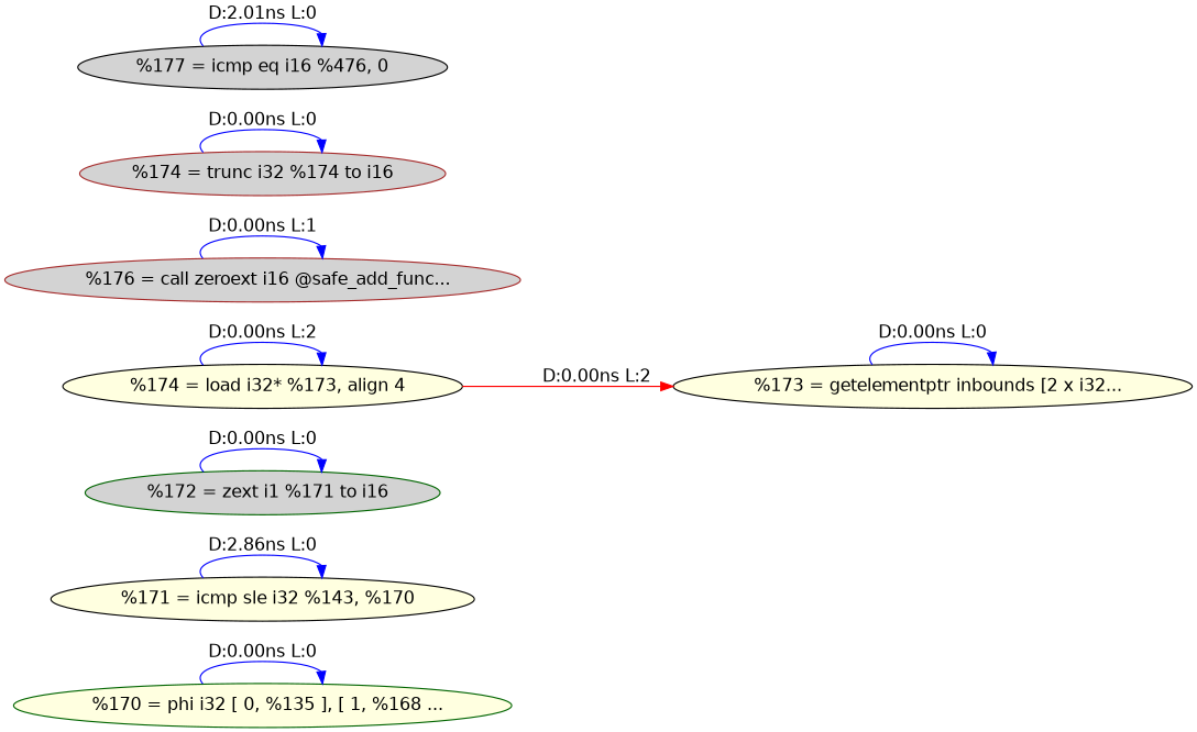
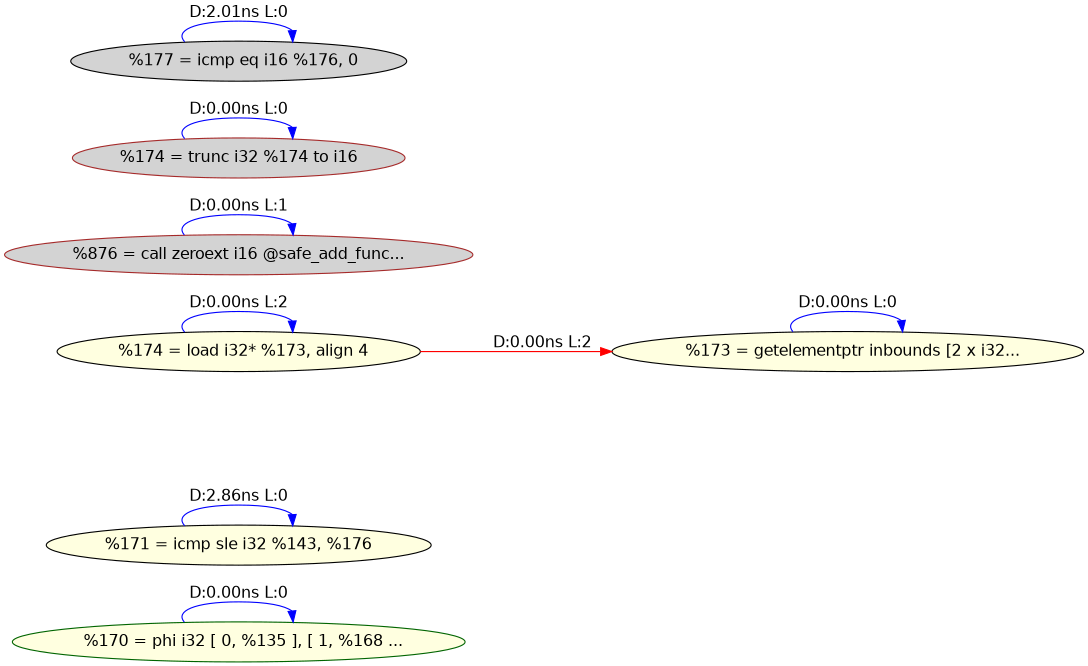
  digraph {
    fontname="DejaVu Sans"
    rankdir=LR
    node [color=black fillcolor=lightyellow fontname="DejaVu Sans" style=filled]
    edge [color=blue fontname="DejaVu Sans"]
    n1 [color=darkgreen label="  %170 = phi i32 [ 0, %135 ], [ 1, %168 ..."]
-   n2 [label="  %171 = icmp sle i32 %143, %170"]
-   n3 [color=darkgreen fillcolor=lightgrey label="  %172 = zext i1 %171 to i16"]
+   n2 [label="%171 = icmp sle i32 %143, %176"]
    n4 [label="  %173 = getelementptr inbounds [2 x i32..."]
    n5 [label="  %174 = load i32* %173, align 4"]
-   n6 [color=brown fillcolor=lightgrey label="  %176 = call zeroext i16 @safe_add_func..."]
+   n6 [color=brown fillcolor=lightgrey label="%876 = call zeroext i16 @safe_add_func..."]
    n7 [color=brown fillcolor=lightgrey label="%174 = trunc i32 %174 to i16"]
-   n8 [fillcolor=lightgrey label="%177 = icmp eq i16 %476, 0"]
+   n8 [fillcolor=lightgrey label="  %177 = icmp eq i16 %176, 0"]
    n1 -> n1 [label="D:0.00ns L:0"]
    n2 -> n2 [label="D:2.86ns L:0"]
-   n3 -> n3 [label="D:0.00ns L:0"]
    n4 -> n4 [label="D:0.00ns L:0"]
    n5 -> n4 [color=red label="D:0.00ns L:2"]
    n5 -> n5 [label="D:0.00ns L:2"]
    n6 -> n6 [label="D:0.00ns L:1"]
    n7 -> n7 [label="D:0.00ns L:0"]
    n8 -> n8 [label="D:2.01ns L:0"]
  }
